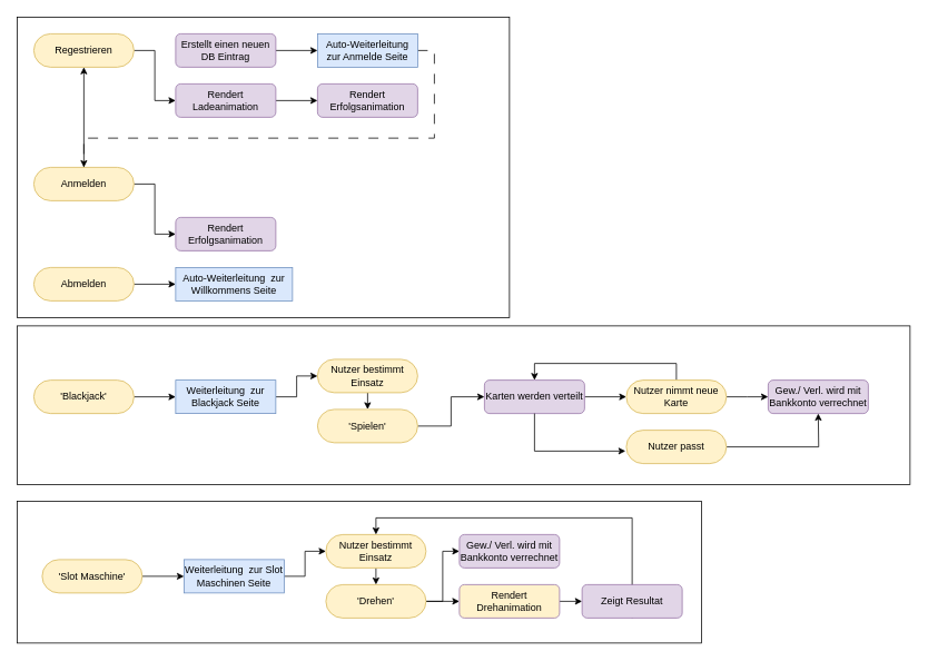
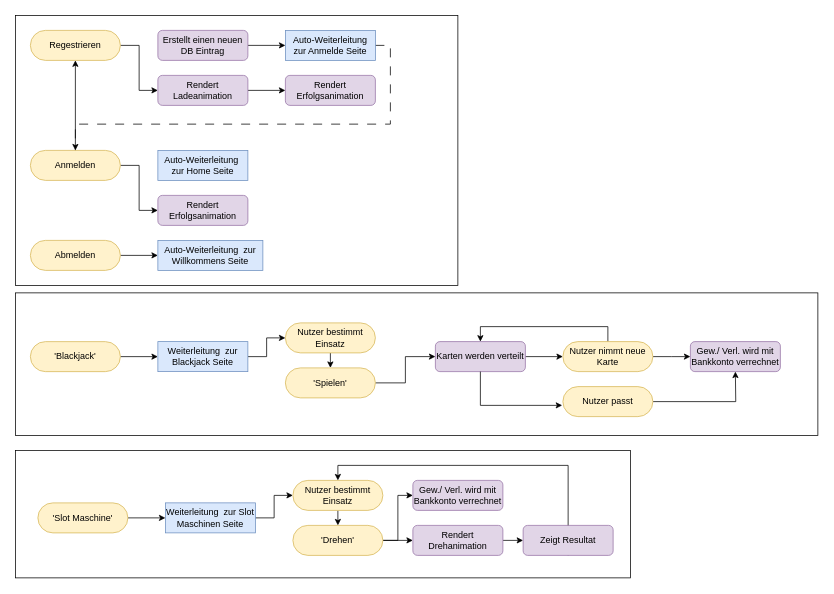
  <mxCell id="0" />
  <mxCell id="1" parent="0" />
  <mxCell id="2" value="" style="rounded=0;whiteSpace=wrap;html=1;" vertex="1" parent="1"><mxGeometry x="20" y="600" width="820" height="170" as="geometry" /></mxCell>
  <mxCell id="3" value="" style="rounded=0;whiteSpace=wrap;html=1;" vertex="1" parent="1"><mxGeometry x="20" y="390" width="1070" height="190" as="geometry" /></mxCell>
  <mxCell id="4" value="" style="rounded=0;whiteSpace=wrap;html=1;" vertex="1" parent="1"><mxGeometry x="20" y="20" width="590" height="360" as="geometry" /></mxCell>
  <mxCell id="5" value="" style="edgeStyle=orthogonalEdgeStyle;rounded=0;orthogonalLoop=1;jettySize=auto;html=1;entryX=0;entryY=0.5;entryDx=0;entryDy=0;" edge="1" parent="1" source="6" target="16"><mxGeometry relative="1" as="geometry"><mxPoint x="100" y="150" as="targetPoint" /></mxGeometry></mxCell>
  <mxCell id="6" value="Regestrieren" style="rounded=1;whiteSpace=wrap;html=1;fontSize=12;glass=0;strokeWidth=1;shadow=0;arcSize=50;fillColor=#fff2cc;strokeColor=#d6b656;" vertex="1" parent="1"><mxGeometry x="40" y="40" width="120" height="40" as="geometry" /></mxCell>
  <mxCell id="7" value="" style="edgeStyle=orthogonalEdgeStyle;rounded=0;orthogonalLoop=1;jettySize=auto;html=1;" edge="1" parent="1" source="8" target="10"><mxGeometry relative="1" as="geometry" /></mxCell>
  <mxCell id="8" value="Erstellt einen neuen DB Eintrag" style="rounded=1;whiteSpace=wrap;html=1;fontSize=12;glass=0;strokeWidth=1;shadow=0;fillColor=#e1d5e7;strokeColor=#9673a6;" vertex="1" parent="1"><mxGeometry x="210" y="40" width="120" height="40" as="geometry" /></mxCell>
  <mxCell id="9" style="edgeStyle=orthogonalEdgeStyle;rounded=0;orthogonalLoop=1;jettySize=auto;html=1;exitX=1;exitY=0.5;exitDx=0;exitDy=0;entryX=0.5;entryY=0;entryDx=0;entryDy=0;dashed=1;dashPattern=12 12;" edge="1" parent="1" source="10" target="13"><mxGeometry relative="1" as="geometry"><Array as="points"><mxPoint x="520" y="60" /><mxPoint x="520" y="165" /><mxPoint x="100" y="165" /></Array></mxGeometry></mxCell>
  <mxCell id="10" value="Auto-Weiterleitung zur Anmelde Seite" style="rounded=1;whiteSpace=wrap;html=1;fontSize=12;glass=0;strokeWidth=1;shadow=0;arcSize=0;fillColor=#dae8fc;strokeColor=#6c8ebf;" vertex="1" parent="1"><mxGeometry x="380" y="40" width="120" height="40" as="geometry" /></mxCell>
  <mxCell id="11" value="" style="edgeStyle=orthogonalEdgeStyle;rounded=0;orthogonalLoop=1;jettySize=auto;html=1;" edge="1" parent="1" source="13" target="6"><mxGeometry relative="1" as="geometry" /></mxCell>
  <mxCell id="12" style="edgeStyle=orthogonalEdgeStyle;rounded=0;orthogonalLoop=1;jettySize=auto;html=1;exitX=1;exitY=0.5;exitDx=0;exitDy=0;entryX=0;entryY=0.5;entryDx=0;entryDy=0;" edge="1" parent="1" source="13" target="18"><mxGeometry relative="1" as="geometry" /></mxCell>
  <mxCell id="13" value="Anmelden" style="rounded=1;whiteSpace=wrap;html=1;fontSize=12;glass=0;strokeWidth=1;shadow=0;arcSize=50;fillColor=#fff2cc;strokeColor=#d6b656;" vertex="1" parent="1"><mxGeometry x="40" y="200" width="120" height="40" as="geometry" /></mxCell>
+ <mxCell id="14" value="Auto-Weiterleitung&amp;nbsp; zur Home Seite" style="rounded=1;whiteSpace=wrap;html=1;fontSize=12;glass=0;strokeWidth=1;shadow=0;arcSize=0;fillColor=#dae8fc;strokeColor=#6c8ebf;" vertex="1" parent="1"><mxGeometry x="210" y="200" width="120" height="40" as="geometry" /></mxCell>
  <mxCell id="15" style="edgeStyle=orthogonalEdgeStyle;rounded=0;orthogonalLoop=1;jettySize=auto;html=1;exitX=1;exitY=0.5;exitDx=0;exitDy=0;" edge="1" parent="1" source="16" target="17"><mxGeometry relative="1" as="geometry" /></mxCell>
  <mxCell id="16" value="Rendert Ladeanimation" style="rounded=1;whiteSpace=wrap;html=1;fontSize=12;glass=0;strokeWidth=1;shadow=0;fillColor=#e1d5e7;strokeColor=#9673a6;" vertex="1" parent="1"><mxGeometry x="210" y="100" width="120" height="40" as="geometry" /></mxCell>
  <mxCell id="17" value="Rendert Erfolgsanimation" style="rounded=1;whiteSpace=wrap;html=1;fontSize=12;glass=0;strokeWidth=1;shadow=0;fillColor=#e1d5e7;strokeColor=#9673a6;" vertex="1" parent="1"><mxGeometry x="380" y="100" width="120" height="40" as="geometry" /></mxCell>
  <mxCell id="18" value="Rendert Erfolgsanimation" style="rounded=1;whiteSpace=wrap;html=1;fontSize=12;glass=0;strokeWidth=1;shadow=0;fillColor=#e1d5e7;strokeColor=#9673a6;" vertex="1" parent="1"><mxGeometry x="210" y="260" width="120" height="40" as="geometry" /></mxCell>
  <mxCell id="19" style="edgeStyle=orthogonalEdgeStyle;rounded=0;orthogonalLoop=1;jettySize=auto;html=1;exitX=1;exitY=0.5;exitDx=0;exitDy=0;entryX=0;entryY=0.5;entryDx=0;entryDy=0;" edge="1" parent="1" source="20" target="22"><mxGeometry relative="1" as="geometry" /></mxCell>
  <mxCell id="20" value="'Blackjack'" style="rounded=1;whiteSpace=wrap;html=1;fontSize=12;glass=0;strokeWidth=1;shadow=0;arcSize=50;fillColor=#fff2cc;strokeColor=#d6b656;" vertex="1" parent="1"><mxGeometry x="40" y="455" width="120" height="40" as="geometry" /></mxCell>
  <mxCell id="21" style="edgeStyle=orthogonalEdgeStyle;rounded=0;orthogonalLoop=1;jettySize=auto;html=1;exitX=1;exitY=0.5;exitDx=0;exitDy=0;" edge="1" parent="1" source="22" target="39"><mxGeometry relative="1" as="geometry" /></mxCell>
  <mxCell id="22" value="Weiterleitung&amp;nbsp; zur Blackjack Seite" style="rounded=1;whiteSpace=wrap;html=1;fontSize=12;glass=0;strokeWidth=1;shadow=0;arcSize=0;fillColor=#dae8fc;strokeColor=#6c8ebf;" vertex="1" parent="1"><mxGeometry x="210" y="455" width="120" height="40" as="geometry" /></mxCell>
  <mxCell id="23" style="edgeStyle=orthogonalEdgeStyle;rounded=0;orthogonalLoop=1;jettySize=auto;html=1;exitX=1;exitY=0.5;exitDx=0;exitDy=0;entryX=0;entryY=0.5;entryDx=0;entryDy=0;" edge="1" parent="1" source="25"><mxGeometry relative="1" as="geometry"><mxPoint x="920" y="474.98" as="targetPoint" /></mxGeometry></mxCell>
  <mxCell id="24" style="edgeStyle=orthogonalEdgeStyle;rounded=0;orthogonalLoop=1;jettySize=auto;html=1;entryX=0.5;entryY=0;entryDx=0;entryDy=0;" edge="1" parent="1" source="25" target="27"><mxGeometry relative="1" as="geometry"><Array as="points"><mxPoint x="810" y="434.98" /><mxPoint x="640" y="434.98" /></Array></mxGeometry></mxCell>
  <mxCell id="25" value="Nutzer nimmt neue Karte" style="rounded=1;whiteSpace=wrap;html=1;fontSize=12;glass=0;strokeWidth=1;shadow=0;arcSize=50;fillColor=#fff2cc;strokeColor=#d6b656;" vertex="1" parent="1"><mxGeometry x="750" y="454.98" width="120" height="40" as="geometry" /></mxCell>
  <mxCell id="26" style="edgeStyle=orthogonalEdgeStyle;rounded=0;orthogonalLoop=1;jettySize=auto;html=1;exitX=1;exitY=0.5;exitDx=0;exitDy=0;entryX=0;entryY=0.5;entryDx=0;entryDy=0;" edge="1" parent="1" source="27" target="25"><mxGeometry relative="1" as="geometry" /></mxCell>
  <mxCell id="27" value="Karten werden verteilt" style="rounded=1;whiteSpace=wrap;html=1;fontSize=12;glass=0;strokeWidth=1;shadow=0;fillColor=#e1d5e7;strokeColor=#9673a6;" vertex="1" parent="1"><mxGeometry x="580" y="454.98" width="120" height="40" as="geometry" /></mxCell>
  <mxCell id="28" value="Gew./ Verl. wird mit Bankkonto verrechnet" style="rounded=1;whiteSpace=wrap;html=1;fontSize=12;glass=0;strokeWidth=1;shadow=0;fillColor=#e1d5e7;strokeColor=#9673a6;" vertex="1" parent="1"><mxGeometry x="920" y="454.98" width="120" height="40" as="geometry" /></mxCell>
  <mxCell id="29" style="edgeStyle=orthogonalEdgeStyle;rounded=0;orthogonalLoop=1;jettySize=auto;html=1;exitX=1;exitY=0.5;exitDx=0;exitDy=0;entryX=0.5;entryY=1;entryDx=0;entryDy=0;" edge="1" parent="1" source="30"><mxGeometry relative="1" as="geometry"><mxPoint x="980" y="494.98" as="targetPoint" /></mxGeometry></mxCell>
  <mxCell id="30" value="Nutzer passt" style="rounded=1;whiteSpace=wrap;html=1;fontSize=12;glass=0;strokeWidth=1;shadow=0;arcSize=50;fillColor=#fff2cc;strokeColor=#d6b656;" vertex="1" parent="1"><mxGeometry x="750" y="514.98" width="120" height="40" as="geometry" /></mxCell>
  <mxCell id="31" style="edgeStyle=orthogonalEdgeStyle;rounded=0;orthogonalLoop=1;jettySize=auto;html=1;exitX=0.5;exitY=1;exitDx=0;exitDy=0;entryX=-0.008;entryY=0.625;entryDx=0;entryDy=0;entryPerimeter=0;" edge="1" parent="1" source="27" target="30"><mxGeometry relative="1" as="geometry" /></mxCell>
  <mxCell id="32" style="edgeStyle=orthogonalEdgeStyle;rounded=0;orthogonalLoop=1;jettySize=auto;html=1;exitX=1;exitY=0.5;exitDx=0;exitDy=0;entryX=0;entryY=0.5;entryDx=0;entryDy=0;" edge="1" parent="1" source="33" target="35"><mxGeometry relative="1" as="geometry" /></mxCell>
  <mxCell id="33" value="'Slot Maschine'" style="rounded=1;whiteSpace=wrap;html=1;fontSize=12;glass=0;strokeWidth=1;shadow=0;arcSize=50;fillColor=#fff2cc;strokeColor=#d6b656;" vertex="1" parent="1"><mxGeometry x="50" y="670" width="120" height="40" as="geometry" /></mxCell>
  <mxCell id="34" style="edgeStyle=orthogonalEdgeStyle;rounded=0;orthogonalLoop=1;jettySize=auto;html=1;exitX=1;exitY=0.5;exitDx=0;exitDy=0;" edge="1" parent="1" source="35" target="37"><mxGeometry relative="1" as="geometry" /></mxCell>
  <mxCell id="35" value="Weiterleitung&amp;nbsp; zur Slot Maschinen Seite" style="rounded=1;whiteSpace=wrap;html=1;fontSize=12;glass=0;strokeWidth=1;shadow=0;arcSize=0;fillColor=#dae8fc;strokeColor=#6c8ebf;" vertex="1" parent="1"><mxGeometry x="220" y="670" width="120" height="40" as="geometry" /></mxCell>
  <mxCell id="36" style="edgeStyle=orthogonalEdgeStyle;rounded=0;orthogonalLoop=1;jettySize=auto;html=1;exitX=0.5;exitY=1;exitDx=0;exitDy=0;entryX=0.5;entryY=0;entryDx=0;entryDy=0;" edge="1" parent="1" source="37" target="44"><mxGeometry relative="1" as="geometry" /></mxCell>
  <mxCell id="37" value="Nutzer bestimmt Einsatz" style="rounded=1;whiteSpace=wrap;html=1;fontSize=12;glass=0;strokeWidth=1;shadow=0;arcSize=50;fillColor=#fff2cc;strokeColor=#d6b656;" vertex="1" parent="1"><mxGeometry x="390" y="640" width="120" height="40" as="geometry" /></mxCell>
  <mxCell id="38" style="edgeStyle=orthogonalEdgeStyle;rounded=0;orthogonalLoop=1;jettySize=auto;html=1;exitX=0.5;exitY=1;exitDx=0;exitDy=0;entryX=0.5;entryY=0;entryDx=0;entryDy=0;" edge="1" parent="1" source="39" target="41"><mxGeometry relative="1" as="geometry" /></mxCell>
  <mxCell id="39" value="Nutzer bestimmt Einsatz" style="rounded=1;whiteSpace=wrap;html=1;fontSize=12;glass=0;strokeWidth=1;shadow=0;arcSize=50;fillColor=#fff2cc;strokeColor=#d6b656;" vertex="1" parent="1"><mxGeometry x="380" y="430" width="120" height="40" as="geometry" /></mxCell>
  <mxCell id="40" style="edgeStyle=orthogonalEdgeStyle;rounded=0;orthogonalLoop=1;jettySize=auto;html=1;exitX=1;exitY=0.5;exitDx=0;exitDy=0;entryX=0;entryY=0.5;entryDx=0;entryDy=0;" edge="1" parent="1" source="41" target="27"><mxGeometry relative="1" as="geometry" /></mxCell>
  <mxCell id="41" value="'Spielen'" style="rounded=1;whiteSpace=wrap;html=1;fontSize=12;glass=0;strokeWidth=1;shadow=0;arcSize=50;fillColor=#fff2cc;strokeColor=#d6b656;" vertex="1" parent="1"><mxGeometry x="380" y="490" width="120" height="40" as="geometry" /></mxCell>
  <mxCell id="42" style="edgeStyle=orthogonalEdgeStyle;rounded=0;orthogonalLoop=1;jettySize=auto;html=1;exitX=1;exitY=0.5;exitDx=0;exitDy=0;entryX=0;entryY=0.5;entryDx=0;entryDy=0;" edge="1" parent="1" source="44" target="46"><mxGeometry relative="1" as="geometry" /></mxCell>
  <mxCell id="43" style="edgeStyle=orthogonalEdgeStyle;rounded=0;orthogonalLoop=1;jettySize=auto;html=1;exitX=1;exitY=0.5;exitDx=0;exitDy=0;entryX=0;entryY=0.5;entryDx=0;entryDy=0;" edge="1" parent="1" source="44" target="49"><mxGeometry relative="1" as="geometry" /></mxCell>
  <mxCell id="44" value="'Drehen'" style="rounded=1;whiteSpace=wrap;html=1;fontSize=12;glass=0;strokeWidth=1;shadow=0;arcSize=50;fillColor=#fff2cc;strokeColor=#d6b656;" vertex="1" parent="1"><mxGeometry x="390" y="700" width="120" height="40" as="geometry" /></mxCell>
  <mxCell id="45" style="edgeStyle=orthogonalEdgeStyle;rounded=0;orthogonalLoop=1;jettySize=auto;html=1;exitX=1;exitY=0.5;exitDx=0;exitDy=0;entryX=0;entryY=0.5;entryDx=0;entryDy=0;" edge="1" parent="1" source="46" target="48"><mxGeometry relative="1" as="geometry" /></mxCell>
- <mxCell id="46" value="Rendert Drehanimation" style="rounded=1;whiteSpace=wrap;html=1;fontSize=12;glass=0;strokeWidth=1;shadow=0;fillColor=#fff2cc;strokeColor=#9673a6;" vertex="1" parent="1"><mxGeometry x="550" y="700" width="120" height="40" as="geometry" /></mxCell>
+ <mxCell id="46" value="Rendert Drehanimation" style="rounded=1;whiteSpace=wrap;html=1;fontSize=12;glass=0;strokeWidth=1;shadow=0;fillColor=#e1d5e7;strokeColor=#9673a6;" vertex="1" parent="1"><mxGeometry x="550" y="700" width="120" height="40" as="geometry" /></mxCell>
  <mxCell id="47" style="edgeStyle=orthogonalEdgeStyle;rounded=0;orthogonalLoop=1;jettySize=auto;html=1;exitX=0.5;exitY=1;exitDx=0;exitDy=0;entryX=0.5;entryY=0;entryDx=0;entryDy=0;" edge="1" parent="1" source="48" target="37"><mxGeometry relative="1" as="geometry"><Array as="points"><mxPoint x="757" y="620" /><mxPoint x="450" y="620" /></Array></mxGeometry></mxCell>
  <mxCell id="48" value="Zeigt Resultat" style="rounded=1;whiteSpace=wrap;html=1;fontSize=12;glass=0;strokeWidth=1;shadow=0;fillColor=#e1d5e7;strokeColor=#9673a6;" vertex="1" parent="1"><mxGeometry x="697" y="700" width="120" height="40" as="geometry" /></mxCell>
  <mxCell id="49" value="Gew./ Verl. wird mit Bankkonto verrechnet" style="rounded=1;whiteSpace=wrap;html=1;fontSize=12;glass=0;strokeWidth=1;shadow=0;fillColor=#e1d5e7;strokeColor=#9673a6;" vertex="1" parent="1"><mxGeometry x="550" y="640" width="120" height="40" as="geometry" /></mxCell>
  <mxCell id="50" value="" style="edgeStyle=orthogonalEdgeStyle;rounded=0;orthogonalLoop=1;jettySize=auto;html=1;" edge="1" parent="1" source="51" target="52"><mxGeometry relative="1" as="geometry" /></mxCell>
  <mxCell id="51" value="Abmelden" style="rounded=1;whiteSpace=wrap;html=1;fontSize=12;glass=0;strokeWidth=1;shadow=0;arcSize=50;fillColor=#fff2cc;strokeColor=#d6b656;" vertex="1" parent="1"><mxGeometry x="40" y="320" width="120" height="40" as="geometry" /></mxCell>
  <mxCell id="52" value="Auto-Weiterleitung&amp;nbsp; zur Willkommens Seite" style="rounded=1;whiteSpace=wrap;html=1;fontSize=12;glass=0;strokeWidth=1;shadow=0;arcSize=0;fillColor=#dae8fc;strokeColor=#6c8ebf;" vertex="1" parent="1"><mxGeometry x="210" y="320" width="140" height="40" as="geometry" /></mxCell>
